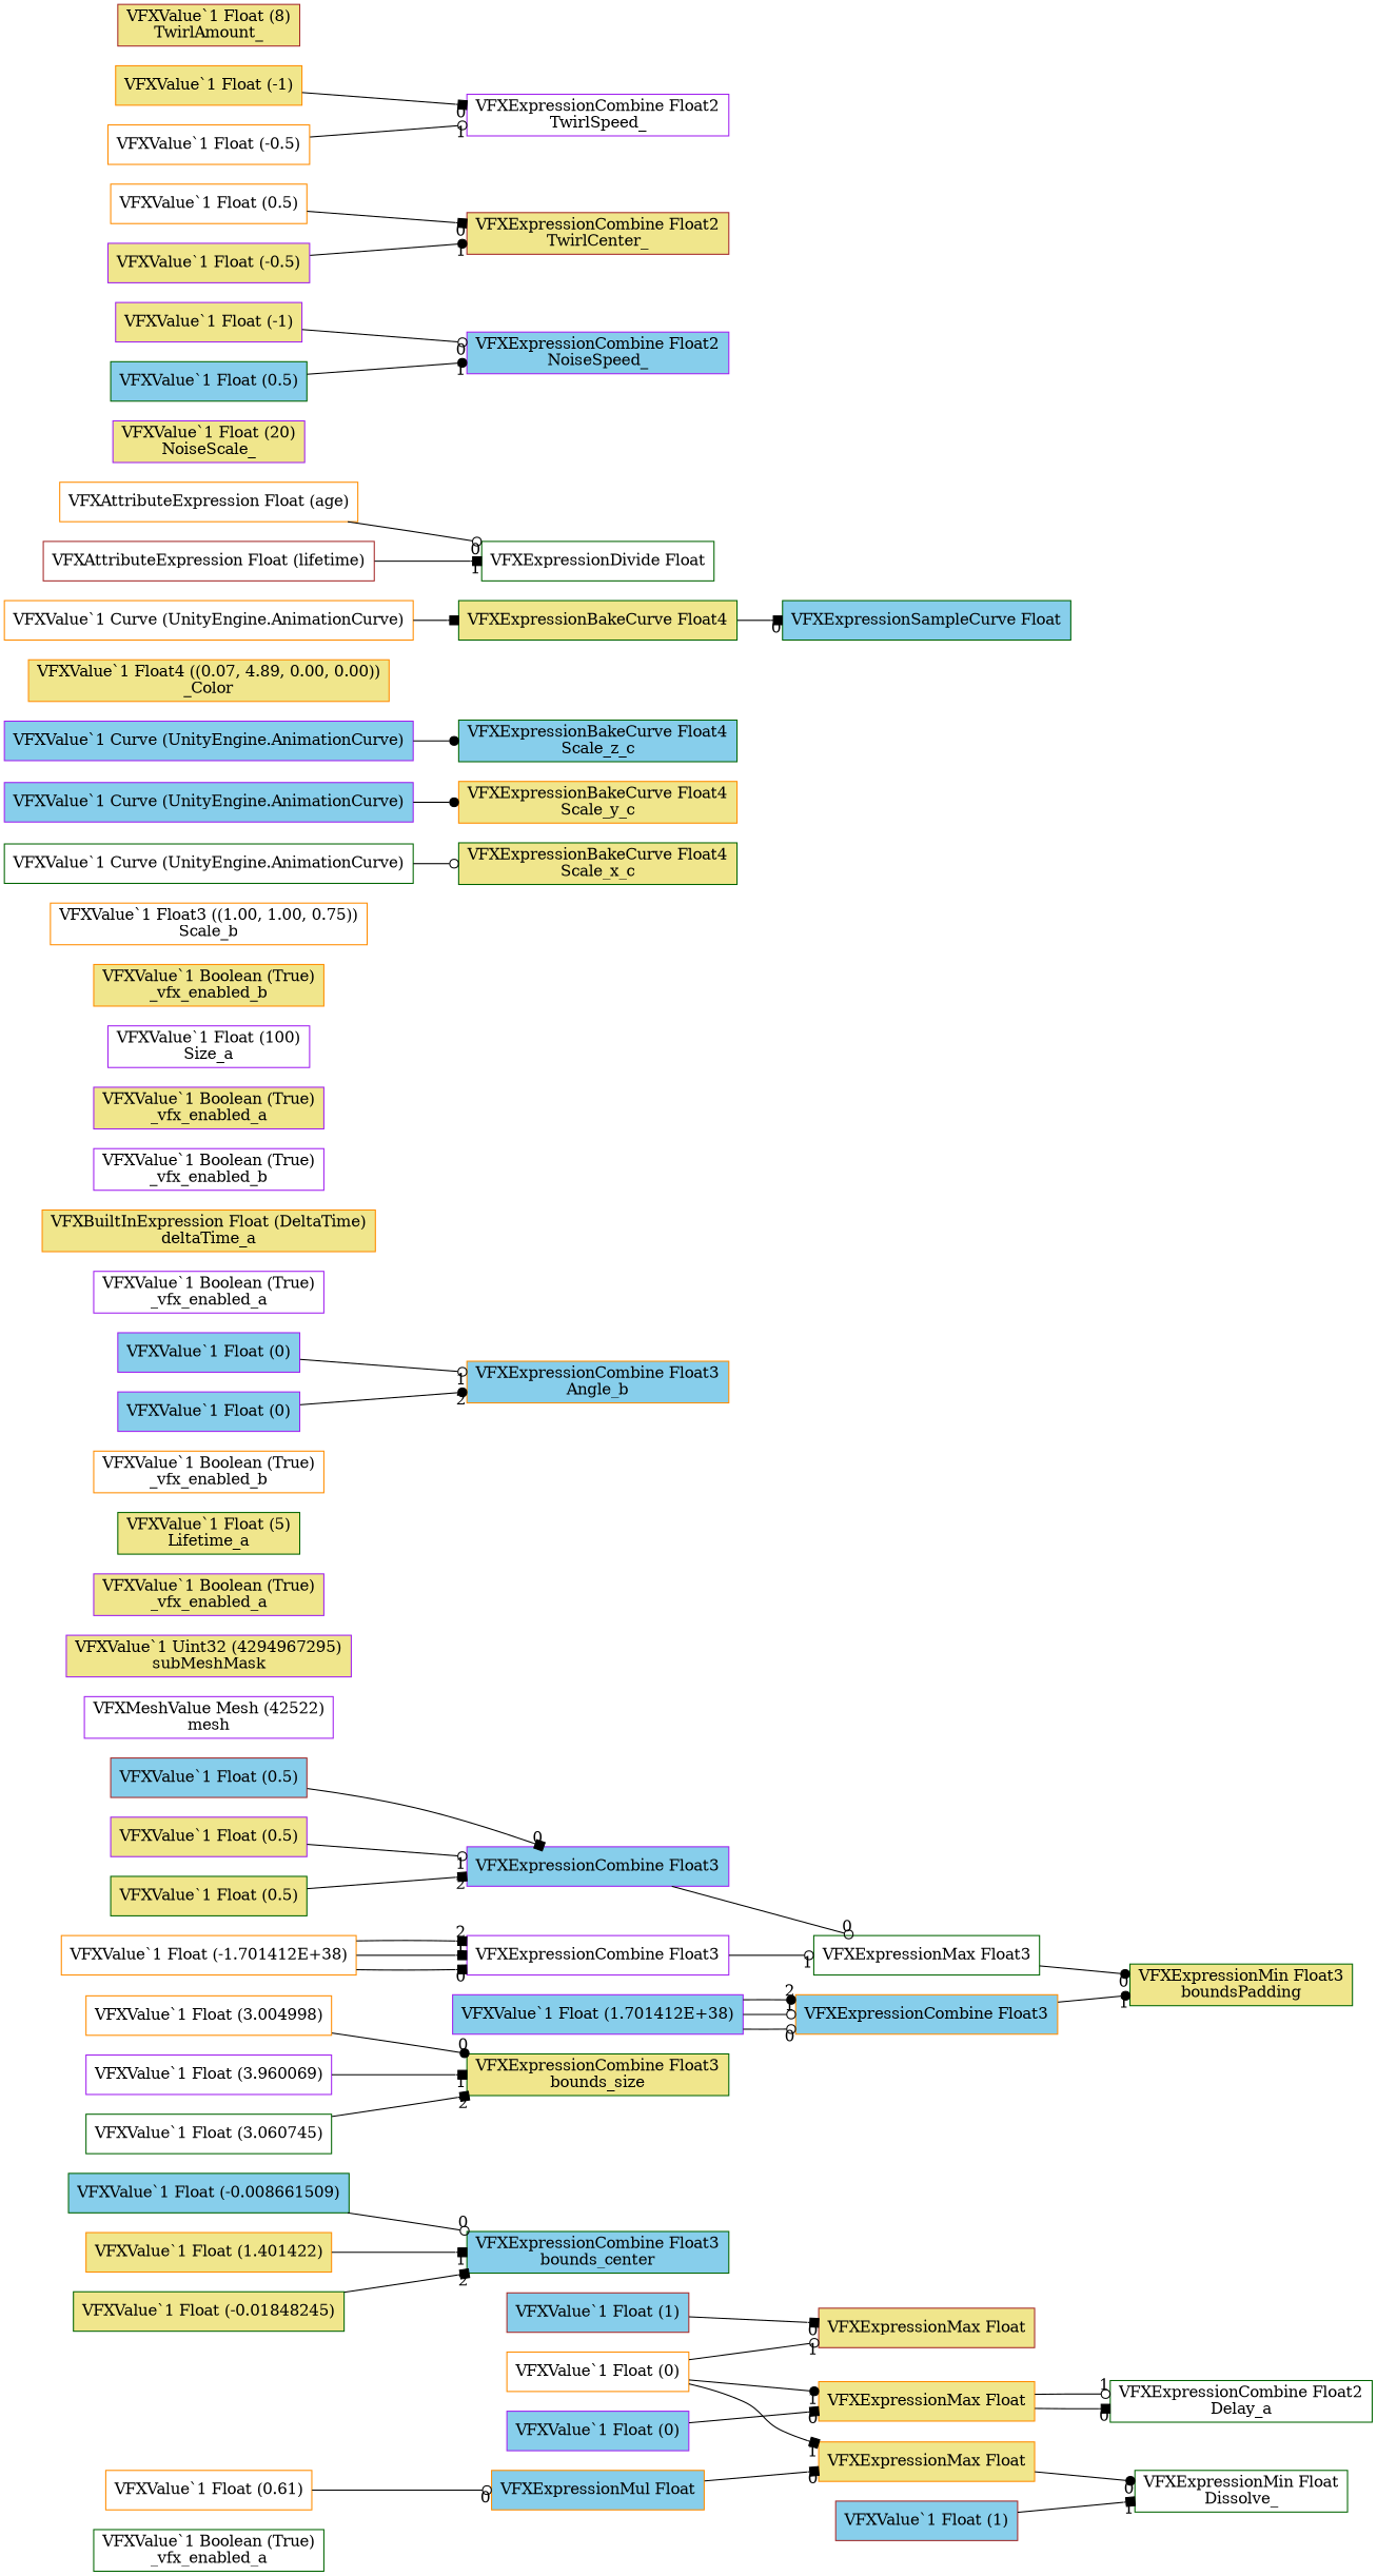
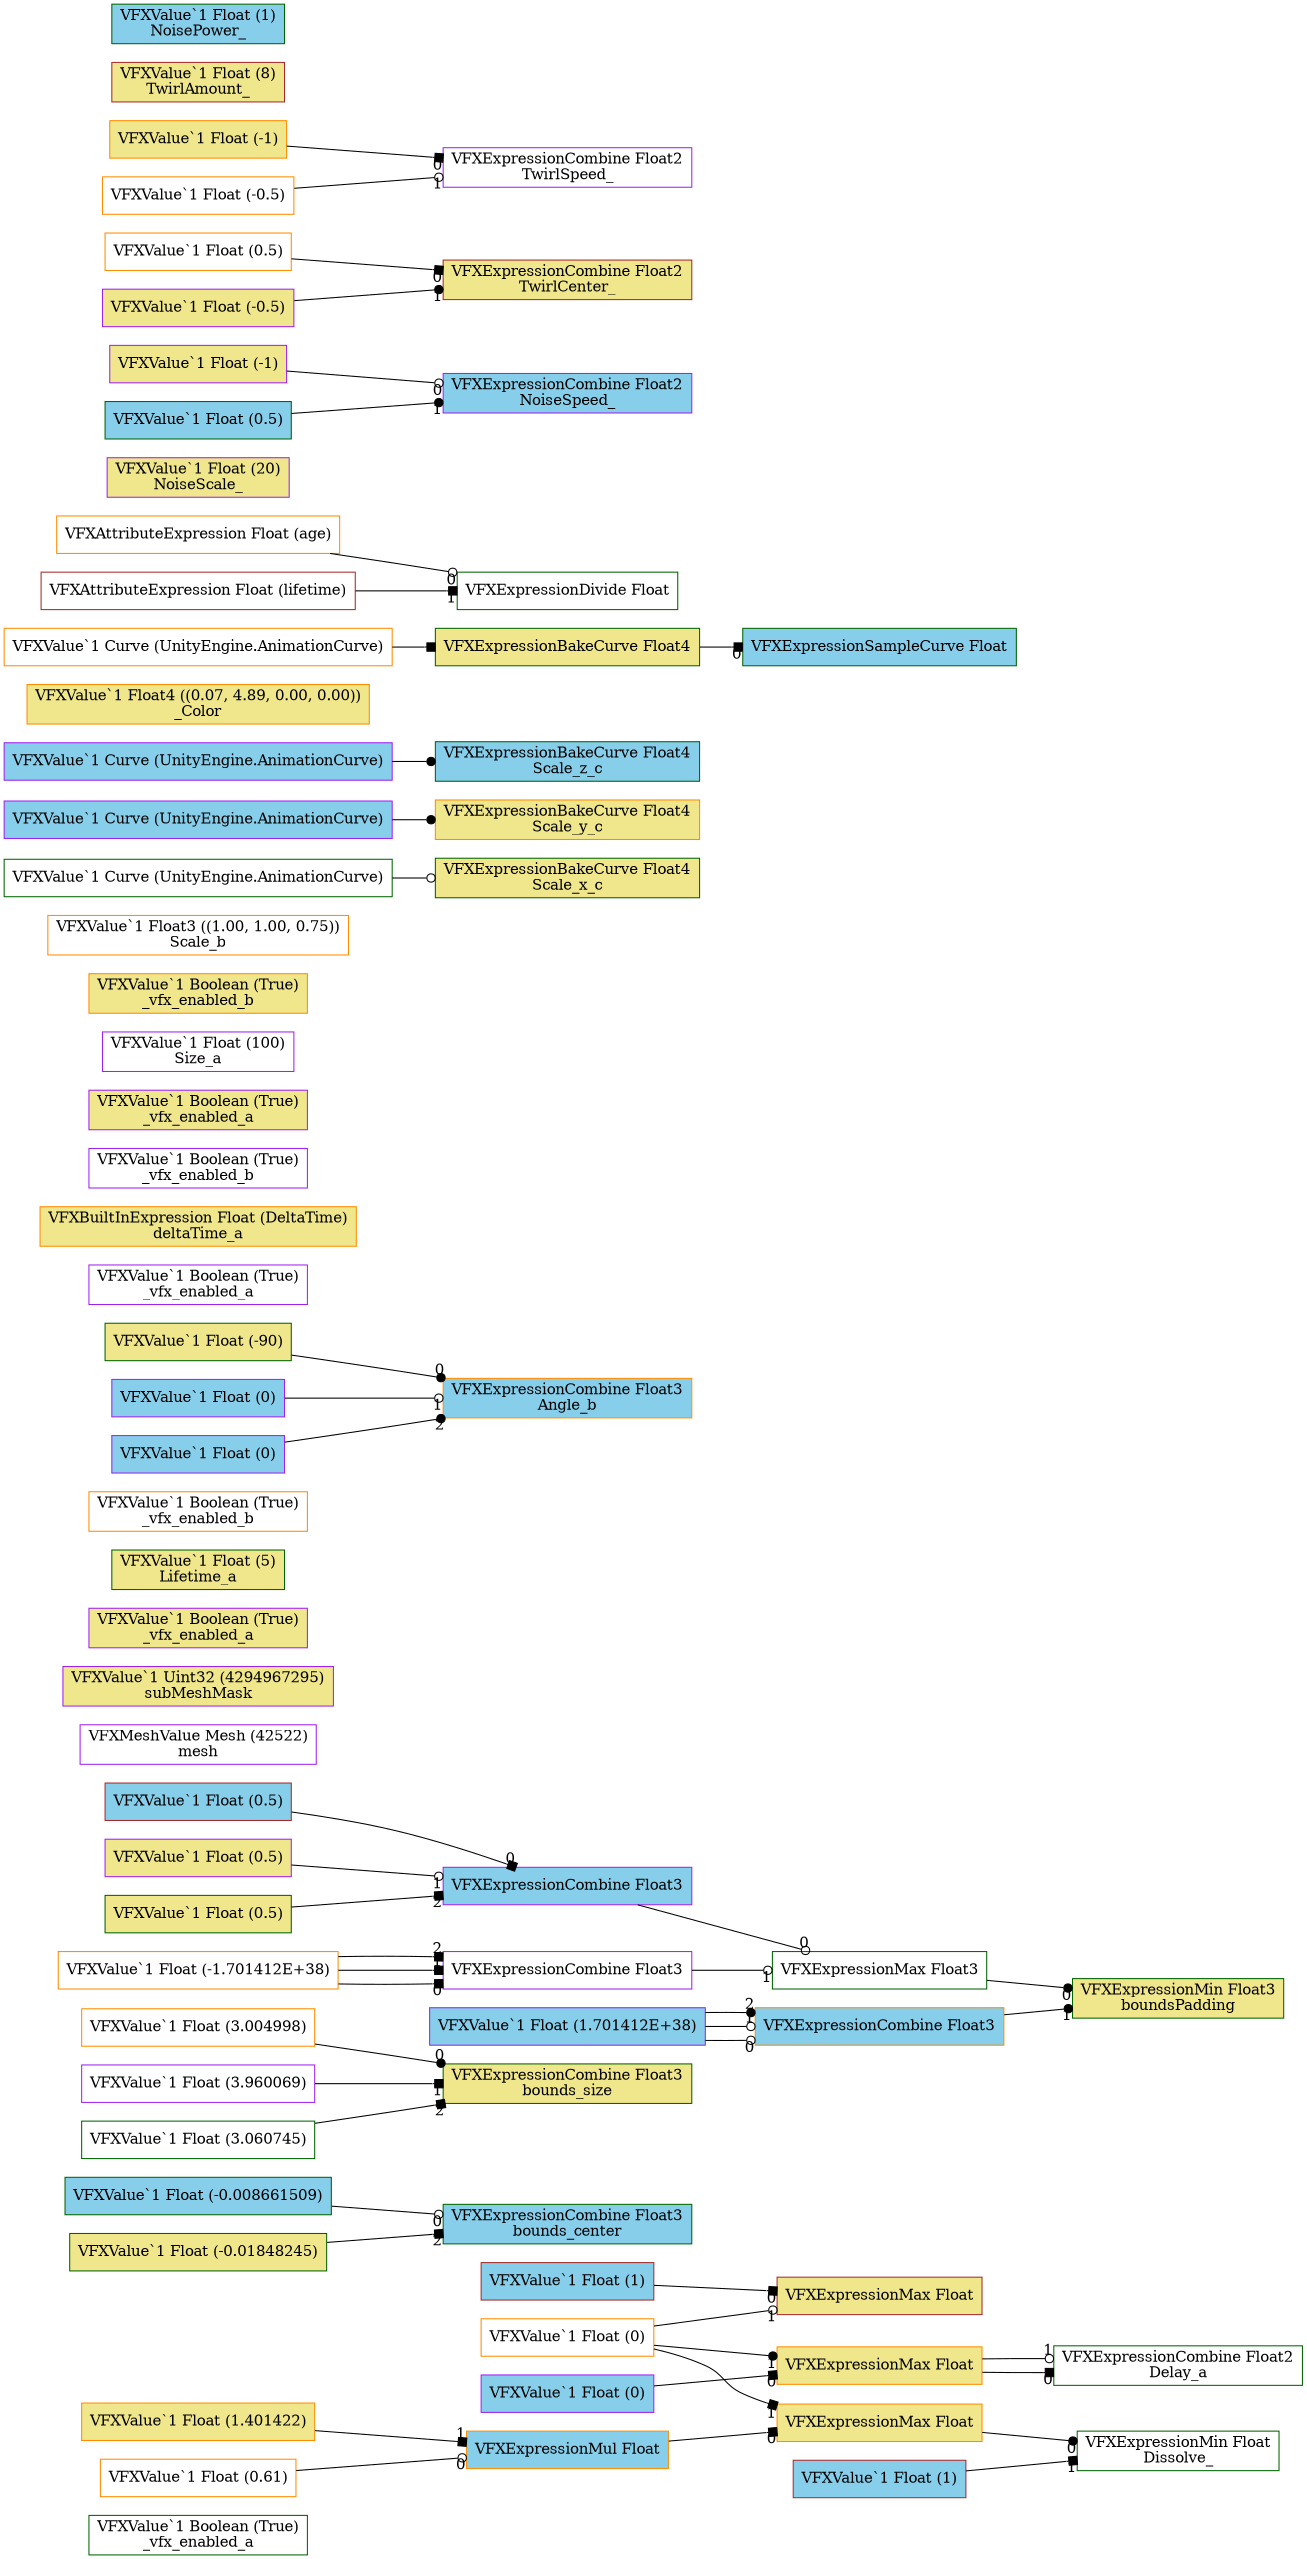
  digraph {
    rankdir=LR
    node [color=purple fillcolor=khaki shape=box style=filled]
    edge [arrowhead=box headlabel=0]
    n1 [color=darkgreen fillcolor=white label="VFXValue`1 Boolean (True)\n_vfx_enabled_a"]
    n2 [color=brown label="VFXExpressionMax Float"]
    n3 [color=brown fillcolor=skyblue label="VFXValue`1 Float (1)"]
    n4 [color=darkorange fillcolor=white label="VFXValue`1 Float (0)"]
    n5 [color=darkorange label="VFXExpressionMax Float"]
    n6 [color=darkorange label="VFXExpressionMax Float"]
    n7 [color=darkgreen fillcolor=white label="VFXExpressionCombine Float2\nDelay_a"]
    n8 [color=darkgreen fillcolor=white label="VFXExpressionMin Float\nDissolve_"]
    n9 [fillcolor=skyblue label="VFXValue`1 Float (0)"]
    n10 [color=darkgreen fillcolor=skyblue label="VFXExpressionCombine Float3\nbounds_center"]
    n11 [color=darkgreen fillcolor=skyblue label="VFXValue`1 Float (-0.008661509)"]
    n12 [color=darkorange label="VFXValue`1 Float (1.401422)"]
    n13 [color=darkgreen label="VFXValue`1 Float (-0.01848245)"]
    n14 [color=darkgreen label="VFXExpressionCombine Float3\nbounds_size"]
    n15 [color=darkorange fillcolor=white label="VFXValue`1 Float (3.004998)"]
    n16 [fillcolor=white label="VFXValue`1 Float (3.960069)"]
    n17 [color=darkgreen fillcolor=white label="VFXValue`1 Float (3.060745)"]
    n18 [color=darkgreen label="VFXExpressionMin Float3\nboundsPadding"]
    n19 [color=darkgreen fillcolor=white label="VFXExpressionMax Float3"]
    n20 [fillcolor=skyblue label="VFXExpressionCombine Float3"]
    n21 [color=brown fillcolor=skyblue label="VFXValue`1 Float (0.5)"]
    n22 [label="VFXValue`1 Float (0.5)"]
    n23 [color=darkgreen label="VFXValue`1 Float (0.5)"]
    n24 [fillcolor=white label="VFXExpressionCombine Float3"]
    n25 [color=darkorange fillcolor=white label="VFXValue`1 Float (-1.701412E+38)"]
    n26 [color=darkorange fillcolor=skyblue label="VFXExpressionCombine Float3"]
    n27 [fillcolor=skyblue label="VFXValue`1 Float (1.701412E+38)"]
    n28 [fillcolor=white label="VFXMeshValue Mesh (42522)\nmesh"]
    n29 [label="VFXValue`1 Uint32 (4294967295)\nsubMeshMask"]
    n30 [label="VFXValue`1 Boolean (True)\n_vfx_enabled_a"]
    n31 [color=darkgreen label="VFXValue`1 Float (5)\nLifetime_a"]
    n32 [color=darkorange fillcolor=white label="VFXValue`1 Boolean (True)\n_vfx_enabled_b"]
    n33 [color=darkorange fillcolor=skyblue label="VFXExpressionCombine Float3\nAngle_b"]
+   n34 [color=darkgreen label="VFXValue`1 Float (-90)"]
    n35 [fillcolor=skyblue label="VFXValue`1 Float (0)"]
    n36 [fillcolor=skyblue label="VFXValue`1 Float (0)"]
    n37 [fillcolor=white label="VFXValue`1 Boolean (True)\n_vfx_enabled_a"]
    n38 [color=darkorange label="VFXBuiltInExpression Float (DeltaTime)\ndeltaTime_a"]
    n39 [fillcolor=white label="VFXValue`1 Boolean (True)\n_vfx_enabled_b"]
    n40 [label="VFXValue`1 Boolean (True)\n_vfx_enabled_a"]
    n41 [fillcolor=white label="VFXValue`1 Float (100)\nSize_a"]
    n42 [color=darkorange label="VFXValue`1 Boolean (True)\n_vfx_enabled_b"]
    n43 [color=darkorange fillcolor=white label="VFXValue`1 Float3 ((1.00, 1.00, 0.75))\nScale_b"]
    n44 [color=darkgreen label="VFXExpressionBakeCurve Float4\nScale_x_c"]
    n45 [color=darkgreen fillcolor=white label="VFXValue`1 Curve (UnityEngine.AnimationCurve)"]
    n46 [color=darkorange label="VFXExpressionBakeCurve Float4\nScale_y_c"]
    n47 [fillcolor=skyblue label="VFXValue`1 Curve (UnityEngine.AnimationCurve)"]
    n48 [color=darkgreen fillcolor=skyblue label="VFXExpressionBakeCurve Float4\nScale_z_c"]
    n49 [fillcolor=skyblue label="VFXValue`1 Curve (UnityEngine.AnimationCurve)"]
    n50 [color=darkorange label="VFXValue`1 Float4 ((0.07, 4.89, 0.00, 0.00))\n_Color"]
    n51 [color=darkorange fillcolor=skyblue label="VFXExpressionMul Float"]
    n52 [color=darkorange fillcolor=white label="VFXValue`1 Float (0.61)"]
    n53 [color=darkgreen fillcolor=skyblue label="VFXExpressionSampleCurve Float"]
    n54 [color=darkgreen label="VFXExpressionBakeCurve Float4"]
    n55 [color=darkorange fillcolor=white label="VFXValue`1 Curve (UnityEngine.AnimationCurve)"]
    n56 [color=darkgreen fillcolor=white label="VFXExpressionDivide Float"]
    n57 [color=darkorange fillcolor=white label="VFXAttributeExpression Float (age)"]
    n58 [color=brown fillcolor=white label="VFXAttributeExpression Float (lifetime)"]
    n59 [color=brown fillcolor=skyblue label="VFXValue`1 Float (1)"]
    n60 [label="VFXValue`1 Float (20)\nNoiseScale_"]
    n61 [fillcolor=skyblue label="VFXExpressionCombine Float2\nNoiseSpeed_"]
    n62 [label="VFXValue`1 Float (-1)"]
    n63 [color=darkgreen fillcolor=skyblue label="VFXValue`1 Float (0.5)"]
    n64 [color=brown label="VFXExpressionCombine Float2\nTwirlCenter_"]
    n65 [color=darkorange fillcolor=white label="VFXValue`1 Float (0.5)"]
    n66 [label="VFXValue`1 Float (-0.5)"]
    n67 [fillcolor=white label="VFXExpressionCombine Float2\nTwirlSpeed_"]
    n68 [color=darkorange label="VFXValue`1 Float (-1)"]
    n69 [color=darkorange fillcolor=white label="VFXValue`1 Float (-0.5)"]
    n70 [color=brown label="VFXValue`1 Float (8)\nTwirlAmount_"]
+   n71 [color=darkgreen fillcolor=skyblue label="VFXValue`1 Float (1)\nNoisePower_"]
    n3 -> n2
    n4 -> n2 [arrowhead=odot headlabel=1]
    n4 -> n5 [arrowhead=dot headlabel=1]
    n4 -> n6 [headlabel=1]
    n5 -> n7
    n5 -> n7 [arrowhead=odot headlabel=1]
    n6 -> n8 [arrowhead=dot]
    n9 -> n5
    n11 -> n10 [arrowhead=odot]
-   n12 -> n10 [headlabel=1]
+   n12 -> n51 [headlabel=1]
    n13 -> n10 [headlabel=2]
    n15 -> n14 [arrowhead=dot]
    n16 -> n14 [headlabel=1]
    n17 -> n14 [headlabel=2]
    n19 -> n18 [arrowhead=dot]
    n20 -> n19 [arrowhead=odot]
    n21 -> n20
    n22 -> n20 [arrowhead=odot headlabel=1]
    n23 -> n20 [headlabel=2]
    n24 -> n19 [arrowhead=odot headlabel=1]
    n25 -> n24
    n25 -> n24 [headlabel=1]
    n25 -> n24 [headlabel=2]
    n26 -> n18 [arrowhead=dot headlabel=1]
    n27 -> n26 [arrowhead=odot]
    n27 -> n26 [arrowhead=odot headlabel=1]
    n27 -> n26 [arrowhead=dot headlabel=2]
+   n34 -> n33 [arrowhead=dot]
    n35 -> n33 [arrowhead=odot headlabel=1]
    n36 -> n33 [arrowhead=dot headlabel=2]
    n45 -> n44 [arrowhead=odot headlabel=""]
    n47 -> n46 [arrowhead=dot headlabel=""]
    n49 -> n48 [arrowhead=dot headlabel=""]
    n51 -> n6
    n52 -> n51 [arrowhead=odot]
    n54 -> n53
    n55 -> n54 [headlabel=""]
    n57 -> n56 [arrowhead=odot]
    n58 -> n56 [headlabel=1]
    n59 -> n8 [headlabel=1]
    n62 -> n61 [arrowhead=odot]
    n63 -> n61 [arrowhead=dot headlabel=1]
    n65 -> n64
    n66 -> n64 [arrowhead=dot headlabel=1]
    n68 -> n67
    n69 -> n67 [arrowhead=odot headlabel=1]
  }
